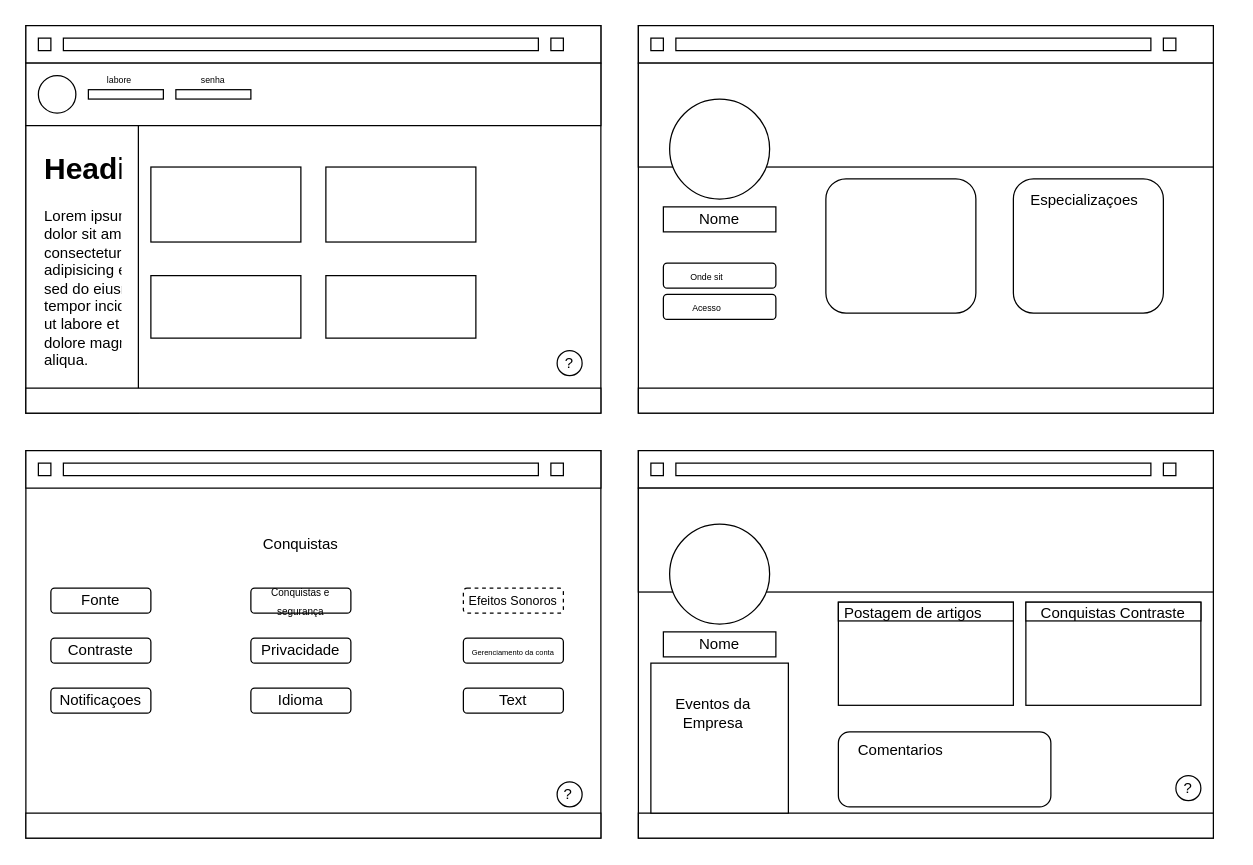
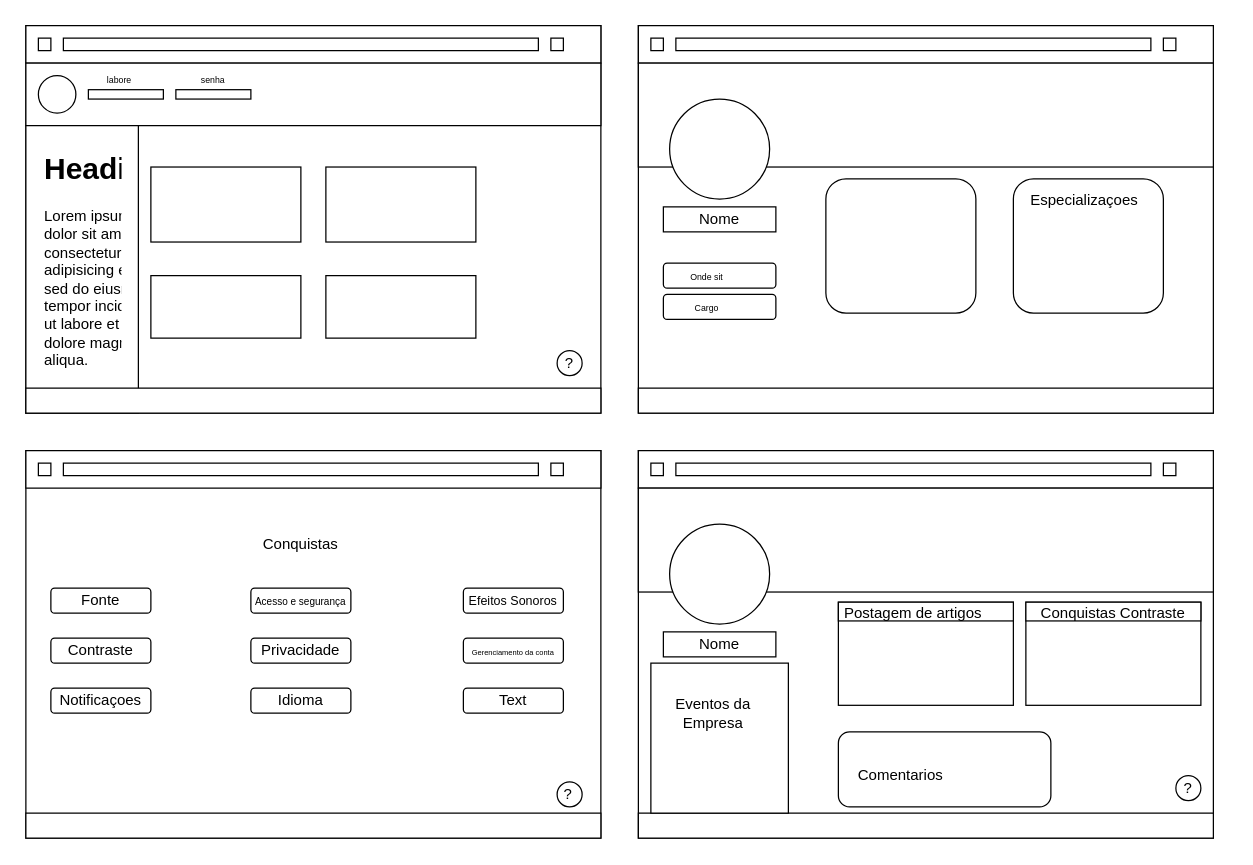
  <mxCell id="0" />
  <mxCell id="1" parent="0" />
  <mxCell id="2" value="" style="rounded=0;whiteSpace=wrap;html=1;" parent="1" vertex="1"><mxGeometry x="20" y="20" width="460" height="310" as="geometry" /></mxCell>
  <mxCell id="3" value="" style="rounded=0;whiteSpace=wrap;html=1;" parent="1" vertex="1"><mxGeometry x="20" y="20" width="460" height="30" as="geometry" /></mxCell>
  <mxCell id="4" value="" style="rounded=0;whiteSpace=wrap;html=1;" parent="1" vertex="1"><mxGeometry x="20" y="50" width="460" height="50" as="geometry" /></mxCell>
  <mxCell id="5" value="" style="rounded=0;whiteSpace=wrap;html=1;" parent="1" vertex="1"><mxGeometry x="20" y="100" width="90" height="230" as="geometry" /></mxCell>
  <mxCell id="6" value="" style="ellipse;whiteSpace=wrap;html=1;aspect=fixed;" parent="1" vertex="1"><mxGeometry x="30" y="60" width="30" height="30" as="geometry" /></mxCell>
  <mxCell id="7" value="" style="rounded=0;whiteSpace=wrap;html=1;" parent="1" vertex="1"><mxGeometry x="70" y="71.25" width="60" height="7.5" as="geometry" /></mxCell>
  <mxCell id="8" value="" style="rounded=0;whiteSpace=wrap;html=1;" parent="1" vertex="1"><mxGeometry x="140" y="71.25" width="60" height="7.5" as="geometry" /></mxCell>
  <mxCell id="9" value="&lt;font style=&quot;font-size: 7px;&quot;&gt;labore&lt;/font&gt;" style="text;html=1;strokeColor=none;fillColor=none;align=center;verticalAlign=middle;whiteSpace=wrap;rounded=0;" parent="1" vertex="1"><mxGeometry x="70" y="52.5" width="50" height="18.75" as="geometry" /></mxCell>
  <mxCell id="10" value="&lt;font style=&quot;font-size: 7px;&quot;&gt;senha&lt;/font&gt;" style="text;html=1;strokeColor=none;fillColor=none;align=center;verticalAlign=middle;whiteSpace=wrap;rounded=0;" parent="1" vertex="1"><mxGeometry x="140" y="46.88" width="60" height="30" as="geometry" /></mxCell>
  <mxCell id="11" value="&lt;h1&gt;Heading&lt;/h1&gt;&lt;p&gt;Lorem ipsum dolor sit amet, consectetur adipisicing elit, sed do eiusmod tempor incididunt ut labore et dolore magna aliqua.&lt;/p&gt;" style="text;html=1;strokeColor=none;fillColor=none;spacing=5;spacingTop=-20;whiteSpace=wrap;overflow=hidden;rounded=0;" parent="1" vertex="1"><mxGeometry x="30" y="115" width="70" height="185" as="geometry" /></mxCell>
  <mxCell id="12" value="" style="rounded=0;whiteSpace=wrap;html=1;" parent="1" vertex="1"><mxGeometry x="50" y="30" width="380" height="10" as="geometry" /></mxCell>
  <mxCell id="13" value="" style="whiteSpace=wrap;html=1;aspect=fixed;" parent="1" vertex="1"><mxGeometry x="440" y="30" width="10" height="10" as="geometry" /></mxCell>
  <mxCell id="14" value="" style="whiteSpace=wrap;html=1;aspect=fixed;" parent="1" vertex="1"><mxGeometry x="30" y="30" width="10" height="10" as="geometry" /></mxCell>
  <mxCell id="15" value="" style="rounded=0;whiteSpace=wrap;html=1;" parent="1" vertex="1"><mxGeometry x="120" y="133.12" width="120" height="60" as="geometry" /></mxCell>
  <mxCell id="16" value="" style="rounded=0;whiteSpace=wrap;html=1;" parent="1" vertex="1"><mxGeometry x="120" y="220" width="120" height="50" as="geometry" /></mxCell>
  <mxCell id="17" value="" style="rounded=0;whiteSpace=wrap;html=1;" parent="1" vertex="1"><mxGeometry x="260" y="133.12" width="120" height="60" as="geometry" /></mxCell>
  <mxCell id="18" value="" style="rounded=0;whiteSpace=wrap;html=1;" parent="1" vertex="1"><mxGeometry x="260" y="220" width="120" height="50" as="geometry" /></mxCell>
  <mxCell id="19" value="" style="rounded=0;whiteSpace=wrap;html=1;" parent="1" vertex="1"><mxGeometry x="20" y="310" width="460" height="20" as="geometry" /></mxCell>
  <mxCell id="20" value="" style="rounded=0;whiteSpace=wrap;html=1;" parent="1" vertex="1"><mxGeometry x="510" y="20" width="460" height="310" as="geometry" /></mxCell>
  <mxCell id="21" value="" style="rounded=0;whiteSpace=wrap;html=1;" parent="1" vertex="1"><mxGeometry x="510" y="20" width="460" height="30" as="geometry" /></mxCell>
  <mxCell id="22" value="" style="rounded=0;whiteSpace=wrap;html=1;" parent="1" vertex="1"><mxGeometry x="540" y="30" width="380" height="10" as="geometry" /></mxCell>
  <mxCell id="23" value="" style="whiteSpace=wrap;html=1;aspect=fixed;" parent="1" vertex="1"><mxGeometry x="930" y="30" width="10" height="10" as="geometry" /></mxCell>
  <mxCell id="24" value="" style="whiteSpace=wrap;html=1;aspect=fixed;" parent="1" vertex="1"><mxGeometry x="520" y="30" width="10" height="10" as="geometry" /></mxCell>
  <mxCell id="25" value="" style="rounded=0;whiteSpace=wrap;html=1;" parent="1" vertex="1"><mxGeometry x="510" y="310" width="460" height="20" as="geometry" /></mxCell>
  <mxCell id="26" value="" style="rounded=0;whiteSpace=wrap;html=1;" parent="1" vertex="1"><mxGeometry x="20" y="360" width="460" height="310" as="geometry" /></mxCell>
  <mxCell id="27" value="" style="rounded=0;whiteSpace=wrap;html=1;" parent="1" vertex="1"><mxGeometry x="20" y="360" width="460" height="30" as="geometry" /></mxCell>
  <mxCell id="28" value="" style="rounded=0;whiteSpace=wrap;html=1;" parent="1" vertex="1"><mxGeometry x="50" y="370" width="380" height="10" as="geometry" /></mxCell>
  <mxCell id="29" value="" style="whiteSpace=wrap;html=1;aspect=fixed;" parent="1" vertex="1"><mxGeometry x="440" y="370" width="10" height="10" as="geometry" /></mxCell>
  <mxCell id="30" value="" style="whiteSpace=wrap;html=1;aspect=fixed;" parent="1" vertex="1"><mxGeometry x="30" y="370" width="10" height="10" as="geometry" /></mxCell>
  <mxCell id="31" value="" style="rounded=0;whiteSpace=wrap;html=1;" parent="1" vertex="1"><mxGeometry x="20" y="650" width="460" height="20" as="geometry" /></mxCell>
  <mxCell id="32" style="edgeStyle=orthogonalEdgeStyle;rounded=0;orthogonalLoop=1;jettySize=auto;html=1;exitX=0.5;exitY=1;exitDx=0;exitDy=0;" parent="1" edge="1"><mxGeometry relative="1" as="geometry"><mxPoint x="560" y="162.5" as="sourcePoint" /><mxPoint x="560" y="162.5" as="targetPoint" /></mxGeometry></mxCell>
  <mxCell id="33" value="" style="rounded=0;whiteSpace=wrap;html=1;" parent="1" vertex="1"><mxGeometry x="510" y="50" width="460" height="83.12" as="geometry" /></mxCell>
  <mxCell id="34" value="" style="ellipse;whiteSpace=wrap;html=1;aspect=fixed;" parent="1" vertex="1"><mxGeometry x="535" y="78.75" width="80" height="80" as="geometry" /></mxCell>
  <mxCell id="35" value="" style="rounded=0;whiteSpace=wrap;html=1;" parent="1" vertex="1"><mxGeometry x="530" y="165" width="90" height="20" as="geometry" /></mxCell>
  <mxCell id="36" value="Nome" style="text;html=1;strokeColor=none;fillColor=none;align=center;verticalAlign=middle;whiteSpace=wrap;rounded=0;" parent="1" vertex="1"><mxGeometry x="545" y="160" width="60" height="30" as="geometry" /></mxCell>
  <mxCell id="37" value="" style="rounded=1;whiteSpace=wrap;html=1;" parent="1" vertex="1"><mxGeometry x="530" y="210" width="90" height="20" as="geometry" /></mxCell>
  <mxCell id="38" value="" style="rounded=1;whiteSpace=wrap;html=1;" parent="1" vertex="1"><mxGeometry x="660" y="142.5" width="120" height="107.5" as="geometry" /></mxCell>
  <mxCell id="39" value="&lt;font style=&quot;font-size: 7px;&quot;&gt;Onde sit&lt;/font&gt;" style="text;html=1;strokeColor=none;fillColor=none;align=center;verticalAlign=middle;whiteSpace=wrap;rounded=0;" parent="1" vertex="1"><mxGeometry x="535" y="205" width="60" height="30" as="geometry" /></mxCell>
  <mxCell id="40" value="" style="rounded=1;whiteSpace=wrap;html=1;" parent="1" vertex="1"><mxGeometry x="530" y="235" width="90" height="20" as="geometry" /></mxCell>
- <mxCell id="41" value="&lt;font style=&quot;font-size: 7px;&quot;&gt;Acesso&lt;/font&gt;" style="text;html=1;strokeColor=none;fillColor=none;align=center;verticalAlign=middle;whiteSpace=wrap;rounded=0;" parent="1" vertex="1"><mxGeometry x="535" y="230" width="60" height="30" as="geometry" /></mxCell>
+ <mxCell id="41" value="&lt;font style=&quot;font-size: 7px;&quot;&gt;Cargo&lt;/font&gt;" style="text;html=1;strokeColor=none;fillColor=none;align=center;verticalAlign=middle;whiteSpace=wrap;rounded=0;" parent="1" vertex="1"><mxGeometry x="535" y="230" width="60" height="30" as="geometry" /></mxCell>
  <mxCell id="42" value="" style="rounded=1;whiteSpace=wrap;html=1;" parent="1" vertex="1"><mxGeometry x="810" y="142.5" width="120" height="107.5" as="geometry" /></mxCell>
  <mxCell id="43" value="Especializaçoes" style="text;html=1;strokeColor=none;fillColor=none;align=center;verticalAlign=middle;whiteSpace=wrap;rounded=0;" parent="1" vertex="1"><mxGeometry x="837" y="145" width="60" height="30" as="geometry" /></mxCell>
  <mxCell id="44" value="Conquistas" style="text;html=1;strokeColor=none;fillColor=none;align=center;verticalAlign=middle;whiteSpace=wrap;rounded=0;" parent="1" vertex="1"><mxGeometry x="190" y="420" width="100" height="30" as="geometry" /></mxCell>
  <mxCell id="45" value="" style="rounded=1;whiteSpace=wrap;html=1;" parent="1" vertex="1"><mxGeometry x="40" y="470" width="80" height="20" as="geometry" /></mxCell>
  <mxCell id="46" value="" style="rounded=1;whiteSpace=wrap;html=1;" parent="1" vertex="1"><mxGeometry x="40" y="510" width="80" height="20" as="geometry" /></mxCell>
  <mxCell id="47" value="" style="rounded=1;whiteSpace=wrap;html=1;" parent="1" vertex="1"><mxGeometry x="40" y="550" width="80" height="20" as="geometry" /></mxCell>
  <mxCell id="48" value="" style="rounded=1;whiteSpace=wrap;html=1;" parent="1" vertex="1"><mxGeometry x="200" y="470" width="80" height="20" as="geometry" /></mxCell>
  <mxCell id="49" value="" style="rounded=1;whiteSpace=wrap;html=1;" parent="1" vertex="1"><mxGeometry x="200" y="510" width="80" height="20" as="geometry" /></mxCell>
  <mxCell id="50" value="" style="rounded=1;whiteSpace=wrap;html=1;" parent="1" vertex="1"><mxGeometry x="200" y="550" width="80" height="20" as="geometry" /></mxCell>
- <mxCell id="51" value="&lt;font style=&quot;font-size: 10px;&quot;&gt;Efeitos Sonoros&lt;/font&gt;" style="rounded=1;whiteSpace=wrap;html=1;dashed=1;" parent="1" vertex="1"><mxGeometry x="370" y="470" width="80" height="20" as="geometry" /></mxCell>
+ <mxCell id="51" value="&lt;font style=&quot;font-size: 10px;&quot;&gt;Efeitos Sonoros&lt;/font&gt;" style="rounded=1;whiteSpace=wrap;html=1;" parent="1" vertex="1"><mxGeometry x="370" y="470" width="80" height="20" as="geometry" /></mxCell>
  <mxCell id="52" value="" style="rounded=1;whiteSpace=wrap;html=1;" parent="1" vertex="1"><mxGeometry x="370" y="510" width="80" height="20" as="geometry" /></mxCell>
  <mxCell id="53" value="" style="rounded=1;whiteSpace=wrap;html=1;" parent="1" vertex="1"><mxGeometry x="370" y="550" width="80" height="20" as="geometry" /></mxCell>
  <mxCell id="54" value="Fonte" style="text;html=1;strokeColor=none;fillColor=none;align=center;verticalAlign=middle;whiteSpace=wrap;rounded=0;" parent="1" vertex="1"><mxGeometry x="50" y="465" width="60" height="30" as="geometry" /></mxCell>
  <mxCell id="55" value="Contraste" style="text;html=1;strokeColor=none;fillColor=none;align=center;verticalAlign=middle;whiteSpace=wrap;rounded=0;" parent="1" vertex="1"><mxGeometry x="50" y="505" width="60" height="30" as="geometry" /></mxCell>
  <mxCell id="56" value="Notificaçoes" style="text;html=1;strokeColor=none;fillColor=none;align=center;verticalAlign=middle;whiteSpace=wrap;rounded=0;" parent="1" vertex="1"><mxGeometry x="50" y="545" width="60" height="30" as="geometry" /></mxCell>
- <mxCell id="57" value="&lt;font style=&quot;font-size: 8px;&quot;&gt;Conquistas e segurança&lt;/font&gt;" style="text;html=1;strokeColor=none;fillColor=none;align=center;verticalAlign=middle;whiteSpace=wrap;rounded=0;" parent="1" vertex="1"><mxGeometry x="200" y="465" width="80" height="30" as="geometry" /></mxCell>
+ <mxCell id="57" value="&lt;font style=&quot;font-size: 8px;&quot;&gt;Acesso e segurança&lt;/font&gt;" style="text;html=1;strokeColor=none;fillColor=none;align=center;verticalAlign=middle;whiteSpace=wrap;rounded=0;" parent="1" vertex="1"><mxGeometry x="200" y="465" width="80" height="30" as="geometry" /></mxCell>
  <mxCell id="58" value="Privacidade" style="text;html=1;strokeColor=none;fillColor=none;align=center;verticalAlign=middle;whiteSpace=wrap;rounded=0;" parent="1" vertex="1"><mxGeometry x="210" y="505" width="60" height="30" as="geometry" /></mxCell>
  <mxCell id="59" value="Idioma" style="text;html=1;strokeColor=none;fillColor=none;align=center;verticalAlign=middle;whiteSpace=wrap;rounded=0;" parent="1" vertex="1"><mxGeometry x="210" y="545" width="60" height="30" as="geometry" /></mxCell>
  <mxCell id="60" value="&lt;font style=&quot;font-size: 6px;&quot;&gt;Gerenciamento da conta&lt;/font&gt;" style="text;html=1;strokeColor=none;fillColor=none;align=center;verticalAlign=middle;whiteSpace=wrap;rounded=0;" parent="1" vertex="1"><mxGeometry x="375" y="505" width="70" height="30" as="geometry" /></mxCell>
  <mxCell id="61" value="Text" style="text;html=1;strokeColor=none;fillColor=none;align=center;verticalAlign=middle;whiteSpace=wrap;rounded=0;" parent="1" vertex="1"><mxGeometry x="380" y="545" width="60" height="30" as="geometry" /></mxCell>
  <mxCell id="62" value="" style="rounded=0;whiteSpace=wrap;html=1;" parent="1" vertex="1"><mxGeometry x="510" y="360" width="460" height="310" as="geometry" /></mxCell>
  <mxCell id="63" value="" style="rounded=0;whiteSpace=wrap;html=1;" parent="1" vertex="1"><mxGeometry x="510" y="360" width="460" height="30" as="geometry" /></mxCell>
  <mxCell id="64" value="" style="rounded=0;whiteSpace=wrap;html=1;" parent="1" vertex="1"><mxGeometry x="540" y="370" width="380" height="10" as="geometry" /></mxCell>
  <mxCell id="65" value="" style="whiteSpace=wrap;html=1;aspect=fixed;" parent="1" vertex="1"><mxGeometry x="930" y="370" width="10" height="10" as="geometry" /></mxCell>
  <mxCell id="66" value="" style="whiteSpace=wrap;html=1;aspect=fixed;" parent="1" vertex="1"><mxGeometry x="520" y="370" width="10" height="10" as="geometry" /></mxCell>
  <mxCell id="67" value="" style="rounded=0;whiteSpace=wrap;html=1;" parent="1" vertex="1"><mxGeometry x="510" y="650" width="460" height="20" as="geometry" /></mxCell>
  <mxCell id="68" style="edgeStyle=orthogonalEdgeStyle;rounded=0;orthogonalLoop=1;jettySize=auto;html=1;exitX=0.5;exitY=1;exitDx=0;exitDy=0;" parent="1" edge="1"><mxGeometry relative="1" as="geometry"><mxPoint x="560" y="502.5" as="sourcePoint" /><mxPoint x="560" y="502.5" as="targetPoint" /></mxGeometry></mxCell>
  <mxCell id="69" value="" style="rounded=0;whiteSpace=wrap;html=1;" parent="1" vertex="1"><mxGeometry x="510" y="390" width="460" height="83.12" as="geometry" /></mxCell>
  <mxCell id="70" value="" style="ellipse;whiteSpace=wrap;html=1;aspect=fixed;" parent="1" vertex="1"><mxGeometry x="535" y="418.75" width="80" height="80" as="geometry" /></mxCell>
  <mxCell id="71" value="" style="rounded=0;whiteSpace=wrap;html=1;" parent="1" vertex="1"><mxGeometry x="530" y="505" width="90" height="20" as="geometry" /></mxCell>
  <mxCell id="72" value="Nome" style="text;html=1;strokeColor=none;fillColor=none;align=center;verticalAlign=middle;whiteSpace=wrap;rounded=0;" parent="1" vertex="1"><mxGeometry x="545" y="500" width="60" height="30" as="geometry" /></mxCell>
  <mxCell id="73" value="" style="rounded=0;whiteSpace=wrap;html=1;" parent="1" vertex="1"><mxGeometry x="820" y="481.25" width="140" height="82.5" as="geometry" /></mxCell>
  <mxCell id="74" value="" style="rounded=0;whiteSpace=wrap;html=1;" parent="1" vertex="1"><mxGeometry x="820" y="481.25" width="140" height="15" as="geometry" /></mxCell>
  <mxCell id="75" value="Conquistas Contraste" style="text;html=1;strokeColor=none;fillColor=none;align=center;verticalAlign=middle;whiteSpace=wrap;rounded=0;" parent="1" vertex="1"><mxGeometry x="815" y="475" width="150" height="30" as="geometry" /></mxCell>
  <mxCell id="76" value="" style="rounded=0;whiteSpace=wrap;html=1;" parent="1" vertex="1"><mxGeometry x="520" y="530" width="110" height="120" as="geometry" /></mxCell>
  <mxCell id="77" value="Eventos da Empresa" style="text;html=1;strokeColor=none;fillColor=none;align=center;verticalAlign=middle;whiteSpace=wrap;rounded=0;" parent="1" vertex="1"><mxGeometry x="530" y="550" width="80" height="40" as="geometry" /></mxCell>
  <mxCell id="78" value="" style="rounded=1;whiteSpace=wrap;html=1;" parent="1" vertex="1"><mxGeometry x="670" y="585" width="170" height="60" as="geometry" /></mxCell>
- <mxCell id="79" value="Comentarios" style="text;html=1;strokeColor=none;fillColor=none;align=center;verticalAlign=middle;whiteSpace=wrap;rounded=0;" parent="1" vertex="1"><mxGeometry x="675" y="585" width="90" height="30" as="geometry" /></mxCell>
+ <mxCell id="79" value="Comentarios" style="text;html=1;strokeColor=none;fillColor=none;align=center;verticalAlign=middle;whiteSpace=wrap;rounded=0;" parent="1" vertex="1"><mxGeometry x="675" y="605" width="90" height="30" as="geometry" /></mxCell>
  <mxCell id="80" value="" style="rounded=0;whiteSpace=wrap;html=1;" parent="1" vertex="1"><mxGeometry x="670" y="481.25" width="140" height="82.5" as="geometry" /></mxCell>
  <mxCell id="81" value="" style="rounded=0;whiteSpace=wrap;html=1;" parent="1" vertex="1"><mxGeometry x="670" y="481.25" width="140" height="15" as="geometry" /></mxCell>
  <mxCell id="82" value="Postagem de artigos" style="text;html=1;strokeColor=none;fillColor=none;align=center;verticalAlign=middle;whiteSpace=wrap;rounded=0;" parent="1" vertex="1"><mxGeometry x="660" y="475" width="140" height="30" as="geometry" /></mxCell>
  <mxCell id="83" value="" style="ellipse;whiteSpace=wrap;html=1;aspect=fixed;" parent="1" vertex="1"><mxGeometry x="940" y="620" width="20" height="20" as="geometry" /></mxCell>
  <mxCell id="84" value="?" style="text;html=1;strokeColor=none;fillColor=none;align=center;verticalAlign=middle;whiteSpace=wrap;rounded=0;" parent="1" vertex="1"><mxGeometry x="920" y="615" width="60" height="30" as="geometry" /></mxCell>
  <mxCell id="85" value="" style="ellipse;whiteSpace=wrap;html=1;aspect=fixed;" parent="1" vertex="1"><mxGeometry x="445" y="625" width="20" height="20" as="geometry" /></mxCell>
  <mxCell id="86" value="?" style="text;html=1;strokeColor=none;fillColor=none;align=center;verticalAlign=middle;whiteSpace=wrap;rounded=0;" parent="1" vertex="1"><mxGeometry x="424" y="620" width="60" height="30" as="geometry" /></mxCell>
  <mxCell id="87" value="" style="ellipse;whiteSpace=wrap;html=1;aspect=fixed;" parent="1" vertex="1"><mxGeometry x="445" y="280" width="20" height="20" as="geometry" /></mxCell>
  <mxCell id="88" value="?" style="text;html=1;strokeColor=none;fillColor=none;align=center;verticalAlign=middle;whiteSpace=wrap;rounded=0;" parent="1" vertex="1"><mxGeometry x="425" y="275" width="60" height="30" as="geometry" /></mxCell>
